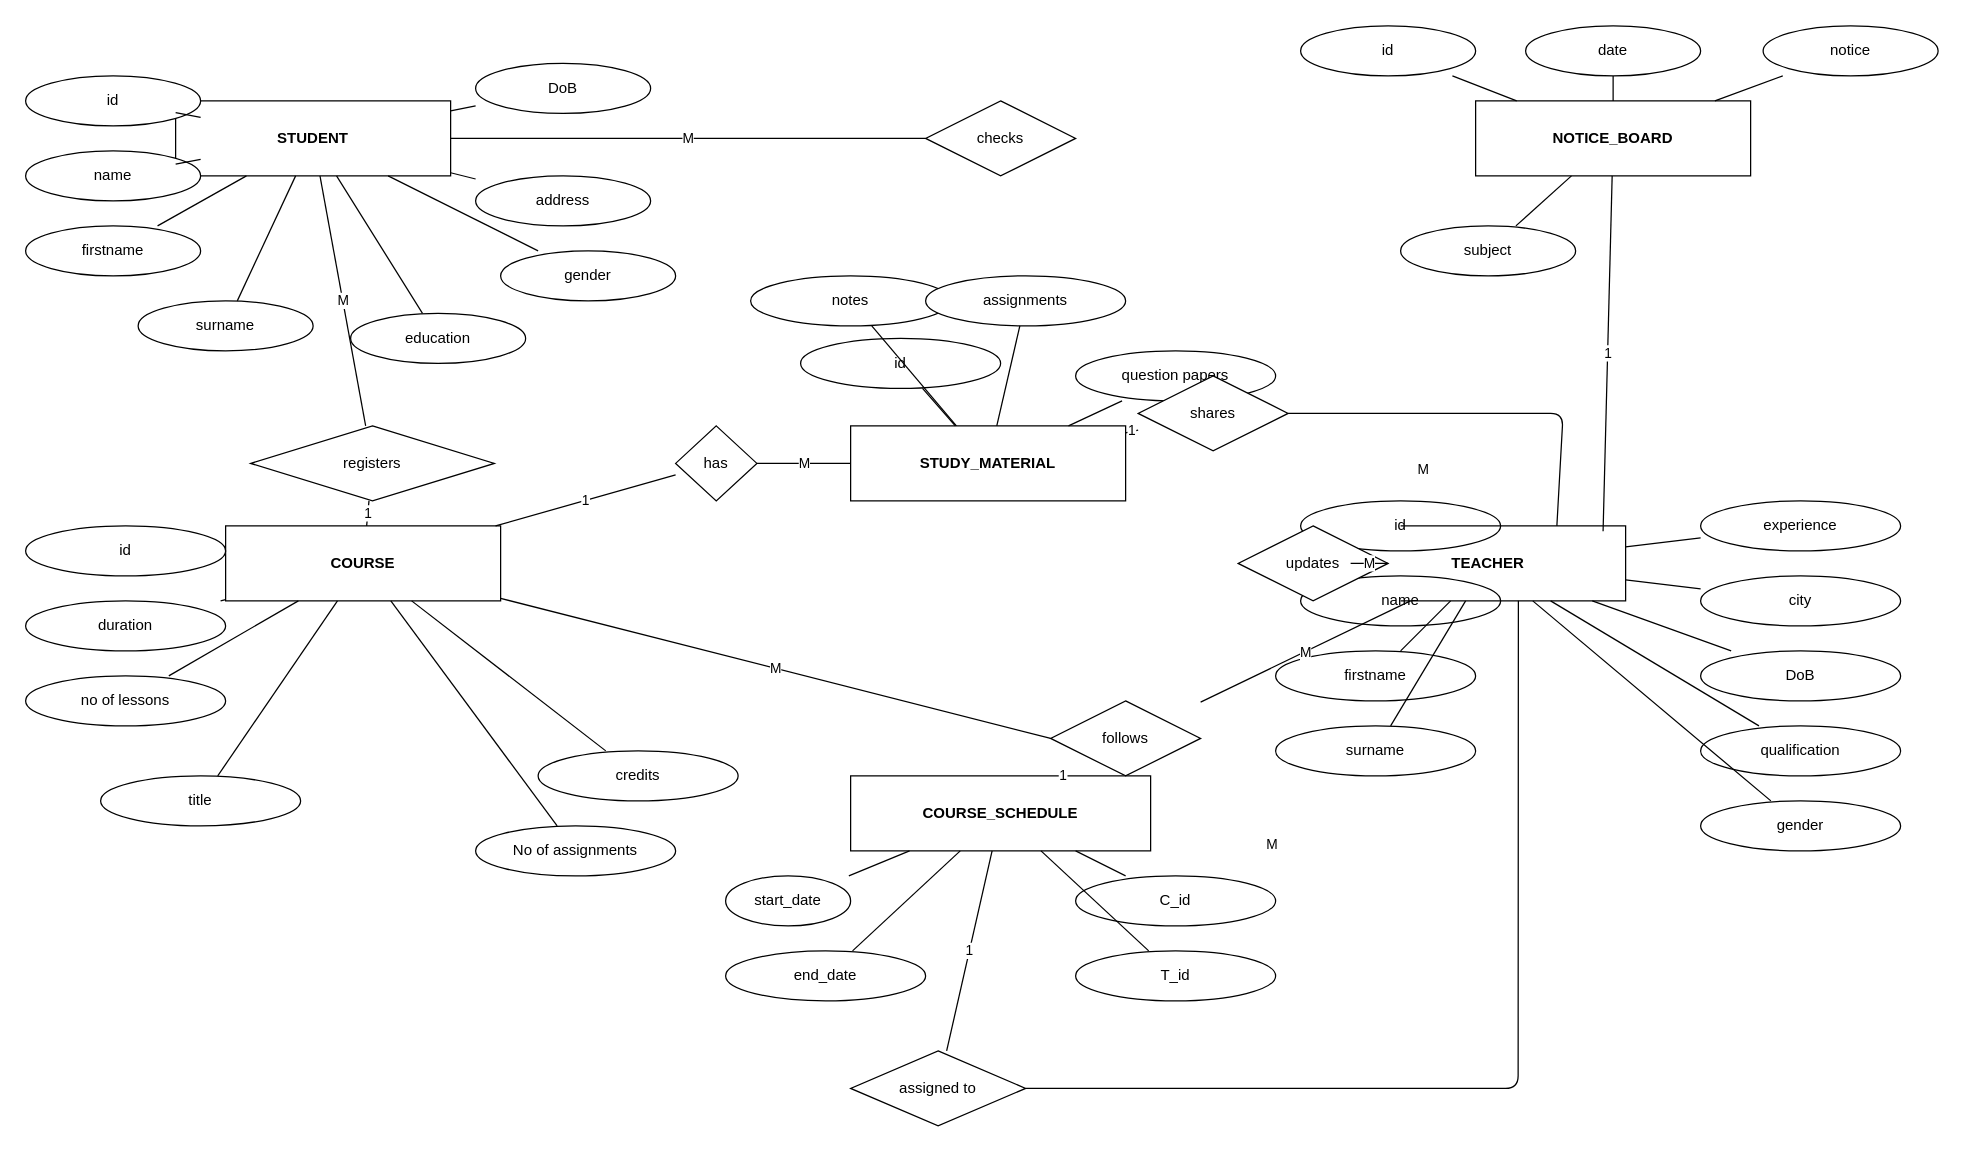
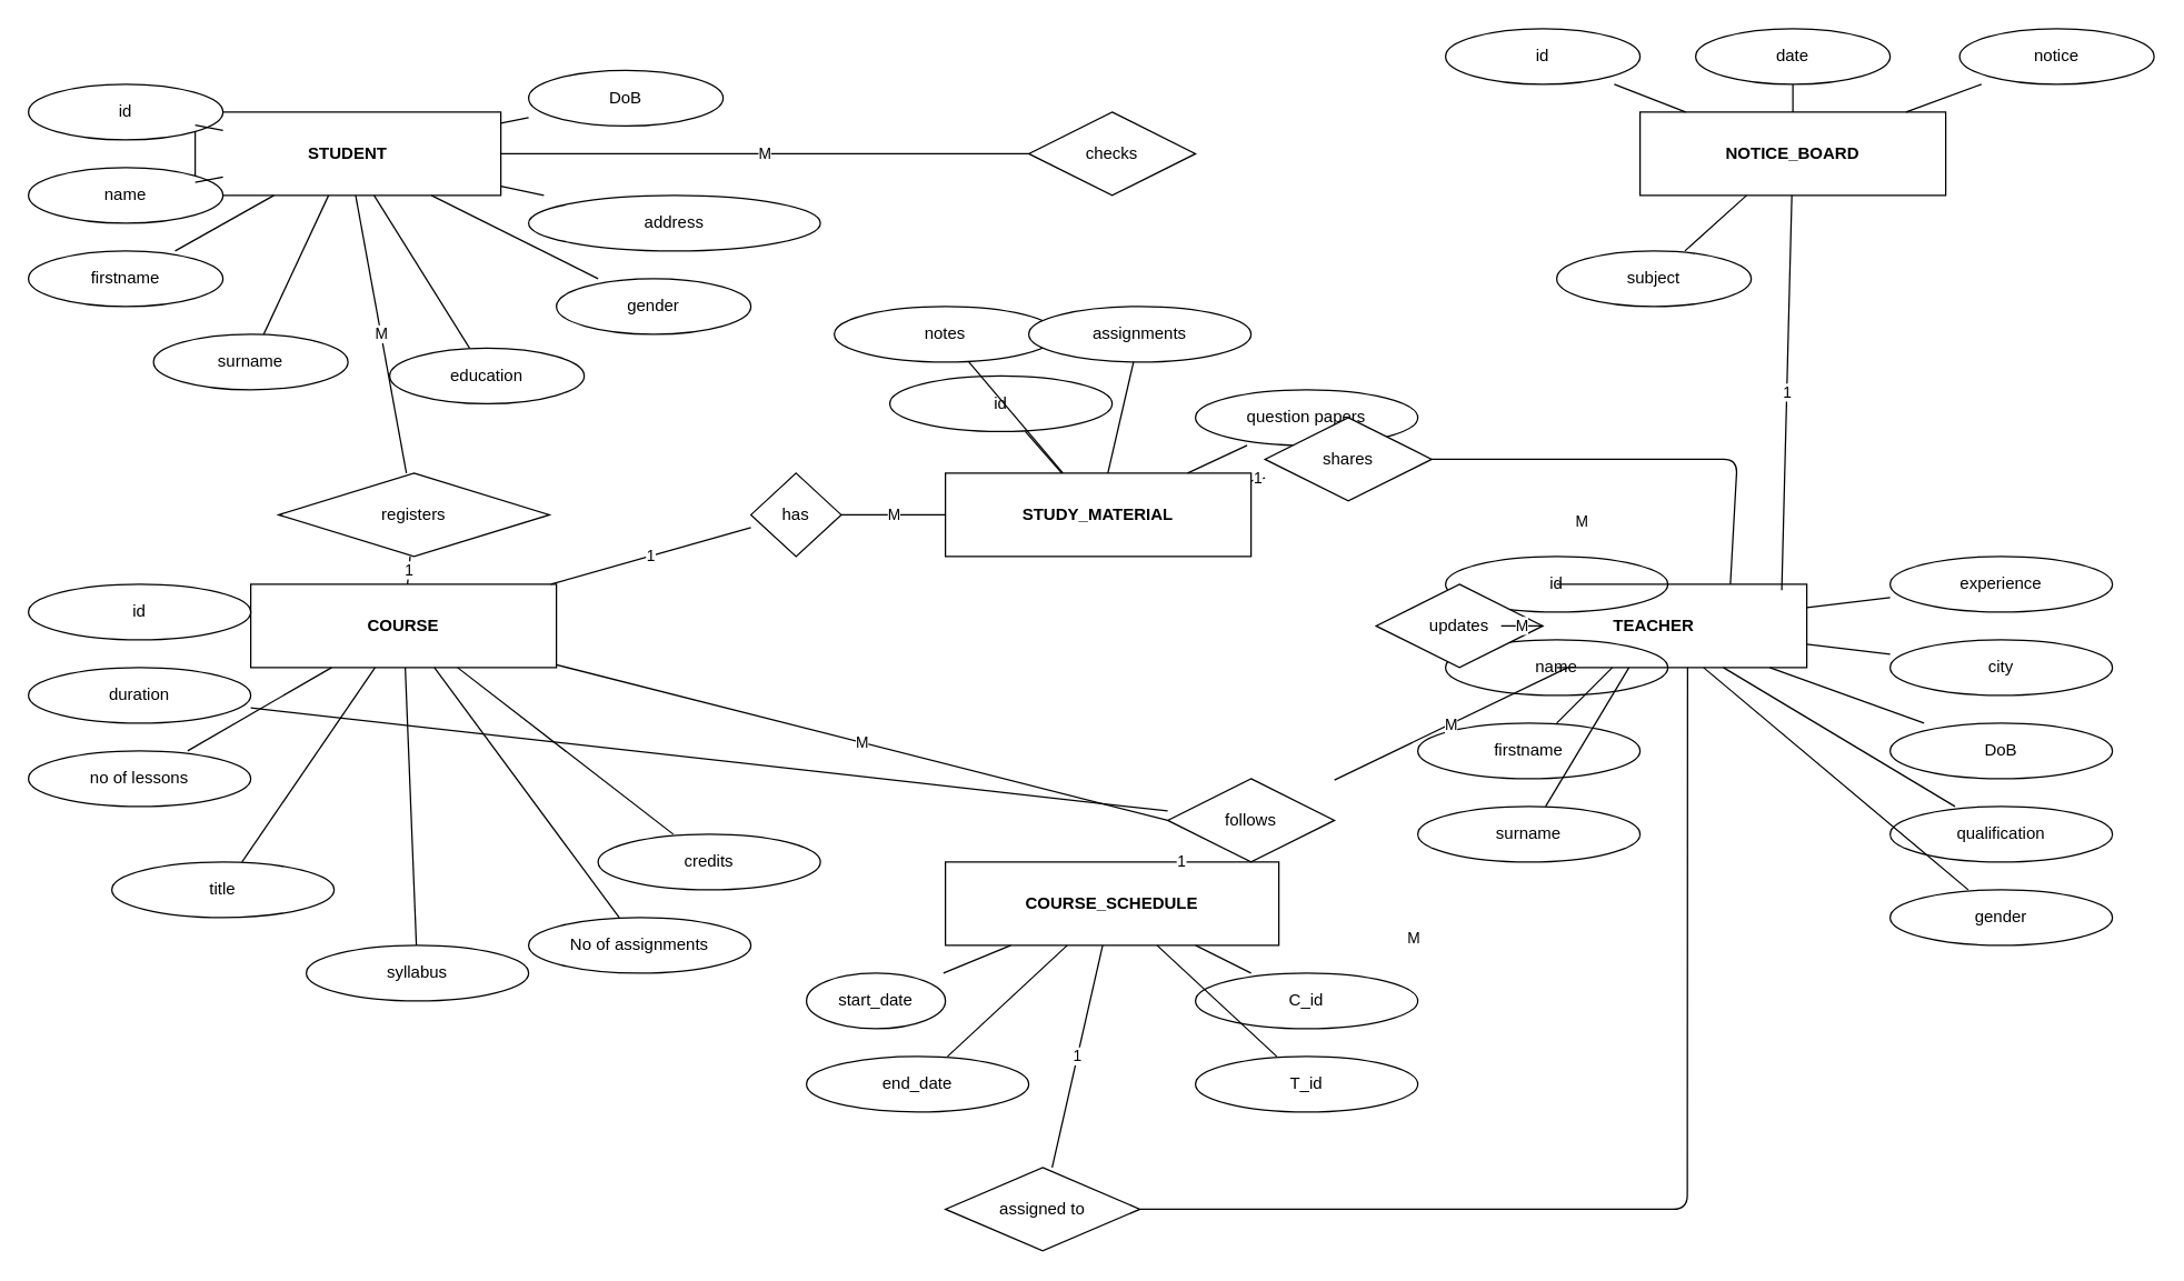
  <mxCell id="0" />
  <mxCell id="1" parent="0" />
  <mxCell id="2" value="STUDENT" style="shape=rectangle;whiteSpace=wrap;html=1;rounded=0;fontStyle=1;" parent="1" vertex="1"><mxGeometry x="140" y="80" width="220" height="60" as="geometry" /></mxCell>
  <mxCell id="3" value="COURSE" style="shape=rectangle;whiteSpace=wrap;html=1;rounded=0;fontStyle=1;" parent="1" vertex="1"><mxGeometry x="180" y="420" width="220" height="60" as="geometry" /></mxCell>
  <mxCell id="4" value="TEACHER" style="shape=rectangle;whiteSpace=wrap;html=1;rounded=0;fontStyle=1;" parent="1" vertex="1"><mxGeometry x="1080" y="420" width="220" height="60" as="geometry" /></mxCell>
  <mxCell id="5" value="NOTICE_BOARD" style="shape=rectangle;whiteSpace=wrap;html=1;rounded=0;fontStyle=1;" parent="1" vertex="1"><mxGeometry x="1180" y="80" width="220" height="60" as="geometry" /></mxCell>
  <mxCell id="6" value="STUDY_MATERIAL" style="shape=rectangle;whiteSpace=wrap;html=1;rounded=0;fontStyle=1;" parent="1" vertex="1"><mxGeometry x="680" y="340" width="220" height="60" as="geometry" /></mxCell>
  <mxCell id="7" value="COURSE_SCHEDULE" style="shape=rectangle;whiteSpace=wrap;html=1;rounded=0;fontStyle=1;" parent="1" vertex="1"><mxGeometry x="680" y="620" width="240" height="60" as="geometry" /></mxCell>
  <mxCell id="8" value="id" style="shape=ellipse;whiteSpace=wrap;html=1;" parent="1" vertex="1"><mxGeometry x="20" y="60" width="140" height="40" as="geometry" /></mxCell>
  <mxCell id="9" value="" style="endArrow=none;html=1;" parent="1" source="8" target="2" edge="1"><mxGeometry as="geometry" /></mxCell>
  <mxCell id="10" value="name" style="shape=ellipse;whiteSpace=wrap;html=1;" parent="1" vertex="1"><mxGeometry x="20" y="120" width="140" height="40" as="geometry" /></mxCell>
  <mxCell id="11" value="" style="endArrow=none;html=1;" parent="1" source="10" target="2" edge="1"><mxGeometry as="geometry" /></mxCell>
  <mxCell id="12" value="firstname" style="shape=ellipse;whiteSpace=wrap;html=1;" parent="1" vertex="1"><mxGeometry x="20" y="180" width="140" height="40" as="geometry" /></mxCell>
  <mxCell id="13" value="" style="endArrow=none;html=1;" parent="1" source="12" target="2" edge="1"><mxGeometry as="geometry" /></mxCell>
  <mxCell id="14" value="surname" style="shape=ellipse;whiteSpace=wrap;html=1;" parent="1" vertex="1"><mxGeometry x="110" y="240" width="140" height="40" as="geometry" /></mxCell>
  <mxCell id="15" value="" style="endArrow=none;html=1;" parent="1" source="14" target="2" edge="1"><mxGeometry as="geometry" /></mxCell>
  <mxCell id="16" value="education" style="shape=ellipse;whiteSpace=wrap;html=1;" parent="1" vertex="1"><mxGeometry x="280" y="250" width="140" height="40" as="geometry" /></mxCell>
  <mxCell id="17" value="" style="endArrow=none;html=1;" parent="1" source="16" target="2" edge="1"><mxGeometry as="geometry" /></mxCell>
- <mxCell id="18" value="address" style="shape=ellipse;whiteSpace=wrap;html=1;" parent="1" vertex="1"><mxGeometry x="380" y="140" width="140" height="40" as="geometry" /></mxCell>
+ <mxCell id="18" value="address" style="shape=ellipse;whiteSpace=wrap;html=1;" parent="1" vertex="1"><mxGeometry x="380" y="140" width="210" height="40" as="geometry" /></mxCell>
  <mxCell id="19" value="" style="endArrow=none;html=1;" parent="1" source="18" target="2" edge="1"><mxGeometry as="geometry" /></mxCell>
  <mxCell id="20" value="DoB" style="shape=ellipse;whiteSpace=wrap;html=1;" parent="1" vertex="1"><mxGeometry x="380" y="50" width="140" height="40" as="geometry" /></mxCell>
  <mxCell id="21" value="" style="endArrow=none;html=1;" parent="1" source="20" target="2" edge="1"><mxGeometry as="geometry" /></mxCell>
  <mxCell id="22" value="gender" style="shape=ellipse;whiteSpace=wrap;html=1;" parent="1" vertex="1"><mxGeometry x="400" y="200" width="140" height="40" as="geometry" /></mxCell>
  <mxCell id="23" value="" style="endArrow=none;html=1;" parent="1" source="22" target="2" edge="1"><mxGeometry as="geometry" /></mxCell>
  <mxCell id="24" value="id" style="shape=ellipse;whiteSpace=wrap;html=1;" parent="1" vertex="1"><mxGeometry x="20" y="420" width="160" height="40" as="geometry" /></mxCell>
  <mxCell id="25" value="" style="endArrow=none;html=1;" parent="1" source="24" target="3" edge="1"><mxGeometry as="geometry" /></mxCell>
  <mxCell id="26" value="title" style="shape=ellipse;whiteSpace=wrap;html=1;" parent="1" vertex="1"><mxGeometry x="80" y="620" width="160" height="40" as="geometry" /></mxCell>
  <mxCell id="27" value="" style="endArrow=none;html=1;" parent="1" source="26" target="3" edge="1"><mxGeometry as="geometry" /></mxCell>
  <mxCell id="28" value="duration" style="shape=ellipse;whiteSpace=wrap;html=1;" parent="1" vertex="1"><mxGeometry x="20" y="480" width="160" height="40" as="geometry" /></mxCell>
- <mxCell id="29" value="" style="endArrow=none;html=1;" parent="1" source="28" target="3" edge="1"><mxGeometry as="geometry" /></mxCell>
+ <mxCell id="29" value="" style="endArrow=none;html=1;" parent="1" source="28" target="85" edge="1"><mxGeometry as="geometry" /></mxCell>
  <mxCell id="30" value="no of lessons" style="shape=ellipse;whiteSpace=wrap;html=1;" parent="1" vertex="1"><mxGeometry x="20" y="540" width="160" height="40" as="geometry" /></mxCell>
  <mxCell id="31" value="" style="endArrow=none;html=1;" parent="1" source="30" target="3" edge="1"><mxGeometry as="geometry" /></mxCell>
+ <mxCell id="32" value="syllabus" style="shape=ellipse;whiteSpace=wrap;html=1;" parent="1" vertex="1"><mxGeometry x="220" y="680" width="160" height="40" as="geometry" /></mxCell>
+ <mxCell id="33" value="" style="endArrow=none;html=1;" parent="1" source="32" target="3" edge="1"><mxGeometry as="geometry" /></mxCell>
  <mxCell id="34" value="No of assignments" style="shape=ellipse;whiteSpace=wrap;html=1;" parent="1" vertex="1"><mxGeometry x="380" y="660" width="160" height="40" as="geometry" /></mxCell>
  <mxCell id="35" value="" style="endArrow=none;html=1;" parent="1" source="34" target="3" edge="1"><mxGeometry as="geometry" /></mxCell>
  <mxCell id="36" value="credits" style="shape=ellipse;whiteSpace=wrap;html=1;" parent="1" vertex="1"><mxGeometry x="430" y="600" width="160" height="40" as="geometry" /></mxCell>
  <mxCell id="37" value="" style="endArrow=none;html=1;" parent="1" source="36" target="3" edge="1"><mxGeometry as="geometry" /></mxCell>
  <mxCell id="38" value="id" style="shape=ellipse;whiteSpace=wrap;html=1;" parent="1" vertex="1"><mxGeometry x="1040" y="400" width="160" height="40" as="geometry" /></mxCell>
  <mxCell id="39" value="" style="endArrow=none;html=1;" parent="1" source="38" target="4" edge="1"><mxGeometry as="geometry" /></mxCell>
  <mxCell id="40" value="name" style="shape=ellipse;whiteSpace=wrap;html=1;" parent="1" vertex="1"><mxGeometry x="1040" y="460" width="160" height="40" as="geometry" /></mxCell>
  <mxCell id="41" value="" style="endArrow=none;html=1;" parent="1" source="40" target="4" edge="1"><mxGeometry as="geometry" /></mxCell>
  <mxCell id="42" value="firstname" style="shape=ellipse;whiteSpace=wrap;html=1;" parent="1" vertex="1"><mxGeometry x="1020" y="520" width="160" height="40" as="geometry" /></mxCell>
  <mxCell id="43" value="" style="endArrow=none;html=1;" parent="1" source="42" target="4" edge="1"><mxGeometry as="geometry" /></mxCell>
  <mxCell id="44" value="surname" style="shape=ellipse;whiteSpace=wrap;html=1;" parent="1" vertex="1"><mxGeometry x="1020" y="580" width="160" height="40" as="geometry" /></mxCell>
  <mxCell id="45" value="" style="endArrow=none;html=1;" parent="1" source="44" target="4" edge="1"><mxGeometry as="geometry" /></mxCell>
  <mxCell id="46" value="city" style="shape=ellipse;whiteSpace=wrap;html=1;" parent="1" vertex="1"><mxGeometry x="1360" y="460" width="160" height="40" as="geometry" /></mxCell>
  <mxCell id="47" value="" style="endArrow=none;html=1;" parent="1" source="46" target="4" edge="1"><mxGeometry as="geometry" /></mxCell>
  <mxCell id="48" value="DoB" style="shape=ellipse;whiteSpace=wrap;html=1;" parent="1" vertex="1"><mxGeometry x="1360" y="520" width="160" height="40" as="geometry" /></mxCell>
  <mxCell id="49" value="" style="endArrow=none;html=1;" parent="1" source="48" target="4" edge="1"><mxGeometry as="geometry" /></mxCell>
  <mxCell id="50" value="qualification" style="shape=ellipse;whiteSpace=wrap;html=1;" parent="1" vertex="1"><mxGeometry x="1360" y="580" width="160" height="40" as="geometry" /></mxCell>
  <mxCell id="51" value="" style="endArrow=none;html=1;" parent="1" source="50" target="4" edge="1"><mxGeometry as="geometry" /></mxCell>
  <mxCell id="52" value="gender" style="shape=ellipse;whiteSpace=wrap;html=1;" parent="1" vertex="1"><mxGeometry x="1360" y="640" width="160" height="40" as="geometry" /></mxCell>
  <mxCell id="53" value="" style="endArrow=none;html=1;" parent="1" source="52" target="4" edge="1"><mxGeometry as="geometry" /></mxCell>
  <mxCell id="54" value="experience" style="shape=ellipse;whiteSpace=wrap;html=1;" parent="1" vertex="1"><mxGeometry x="1360" y="400" width="160" height="40" as="geometry" /></mxCell>
  <mxCell id="55" value="" style="endArrow=none;html=1;" parent="1" source="54" target="4" edge="1"><mxGeometry as="geometry" /></mxCell>
  <mxCell id="56" value="id" style="shape=ellipse;whiteSpace=wrap;html=1;" parent="1" vertex="1"><mxGeometry x="640" y="270" width="160" height="40" as="geometry" /></mxCell>
  <mxCell id="57" value="" style="endArrow=none;html=1;" parent="1" source="56" target="6" edge="1"><mxGeometry as="geometry" /></mxCell>
  <mxCell id="58" value="notes" style="shape=ellipse;whiteSpace=wrap;html=1;" parent="1" vertex="1"><mxGeometry x="600" y="220" width="160" height="40" as="geometry" /></mxCell>
  <mxCell id="59" value="" style="endArrow=none;html=1;" parent="1" source="58" target="6" edge="1"><mxGeometry as="geometry" /></mxCell>
  <mxCell id="60" value="assignments" style="shape=ellipse;whiteSpace=wrap;html=1;" parent="1" vertex="1"><mxGeometry x="740" y="220" width="160" height="40" as="geometry" /></mxCell>
  <mxCell id="61" value="" style="endArrow=none;html=1;" parent="1" source="60" target="6" edge="1"><mxGeometry as="geometry" /></mxCell>
  <mxCell id="62" value="question papers" style="shape=ellipse;whiteSpace=wrap;html=1;" parent="1" vertex="1"><mxGeometry x="860" y="280" width="160" height="40" as="geometry" /></mxCell>
  <mxCell id="63" value="" style="endArrow=none;html=1;" parent="1" source="62" target="6" edge="1"><mxGeometry as="geometry" /></mxCell>
  <mxCell id="64" value="start_date" style="shape=ellipse;whiteSpace=wrap;html=1;" parent="1" vertex="1"><mxGeometry x="580" y="700" width="100" height="40" as="geometry" /></mxCell>
  <mxCell id="65" value="" style="endArrow=none;html=1;" parent="1" source="64" target="7" edge="1"><mxGeometry as="geometry" /></mxCell>
  <mxCell id="66" value="end_date" style="shape=ellipse;whiteSpace=wrap;html=1;" parent="1" vertex="1"><mxGeometry x="580" y="760" width="160" height="40" as="geometry" /></mxCell>
  <mxCell id="67" value="" style="endArrow=none;html=1;" parent="1" source="66" target="7" edge="1"><mxGeometry as="geometry" /></mxCell>
  <mxCell id="68" value="C_id" style="shape=ellipse;whiteSpace=wrap;html=1;" parent="1" vertex="1"><mxGeometry x="860" y="700" width="160" height="40" as="geometry" /></mxCell>
  <mxCell id="69" value="" style="endArrow=none;html=1;" parent="1" source="68" target="7" edge="1"><mxGeometry as="geometry" /></mxCell>
  <mxCell id="70" value="T_id" style="shape=ellipse;whiteSpace=wrap;html=1;" parent="1" vertex="1"><mxGeometry x="860" y="760" width="160" height="40" as="geometry" /></mxCell>
  <mxCell id="71" value="" style="endArrow=none;html=1;" parent="1" source="70" target="7" edge="1"><mxGeometry as="geometry" /></mxCell>
  <mxCell id="72" value="id" style="shape=ellipse;whiteSpace=wrap;html=1;" parent="1" vertex="1"><mxGeometry x="1040" y="20" width="140" height="40" as="geometry" /></mxCell>
  <mxCell id="73" value="" style="endArrow=none;html=1;" parent="1" source="72" target="5" edge="1"><mxGeometry as="geometry" /></mxCell>
  <mxCell id="74" value="notice" style="shape=ellipse;whiteSpace=wrap;html=1;" parent="1" vertex="1"><mxGeometry x="1410" y="20" width="140" height="40" as="geometry" /></mxCell>
  <mxCell id="75" value="" style="endArrow=none;html=1;" parent="1" source="74" target="5" edge="1"><mxGeometry as="geometry" /></mxCell>
  <mxCell id="76" value="subject" style="shape=ellipse;whiteSpace=wrap;html=1;" parent="1" vertex="1"><mxGeometry x="1120" y="180" width="140" height="40" as="geometry" /></mxCell>
  <mxCell id="77" value="" style="endArrow=none;html=1;" parent="1" source="76" target="5" edge="1"><mxGeometry as="geometry" /></mxCell>
  <mxCell id="78" value="date" style="shape=ellipse;whiteSpace=wrap;html=1;" parent="1" vertex="1"><mxGeometry x="1220" y="20" width="140" height="40" as="geometry" /></mxCell>
  <mxCell id="79" value="" style="endArrow=none;html=1;" parent="1" source="78" target="5" edge="1"><mxGeometry as="geometry" /></mxCell>
  <mxCell id="80" value="registers" style="shape=rhombus;whiteSpace=wrap;html=1;" parent="1" vertex="1"><mxGeometry x="200" y="340" width="195" height="60" as="geometry" /></mxCell>
  <mxCell id="81" value="has" style="shape=rhombus;whiteSpace=wrap;html=1;" parent="1" vertex="1"><mxGeometry x="540" y="340" width="65" height="60" as="geometry" /></mxCell>
  <mxCell id="82" value="checks" style="shape=rhombus;whiteSpace=wrap;html=1;" parent="1" vertex="1"><mxGeometry x="740" y="80" width="120" height="60" as="geometry" /></mxCell>
  <mxCell id="83" value="updates" style="shape=rhombus;whiteSpace=wrap;html=1;" parent="1" vertex="1"><mxGeometry x="990" y="420" width="120" height="60" as="geometry" /></mxCell>
  <mxCell id="84" value="shares" style="shape=rhombus;whiteSpace=wrap;html=1;" parent="1" vertex="1"><mxGeometry x="910" y="300" width="120" height="60" as="geometry" /></mxCell>
  <mxCell id="85" value="follows" style="shape=rhombus;whiteSpace=wrap;html=1;" parent="1" vertex="1"><mxGeometry x="840" y="560" width="120" height="60" as="geometry" /></mxCell>
  <mxCell id="86" value="assigned to" style="shape=rhombus;whiteSpace=wrap;html=1;" parent="1" vertex="1"><mxGeometry x="680" y="840" width="140" height="60" as="geometry" /></mxCell>
  <mxCell id="87" value="M" style="endArrow=none;html=1;" parent="1" source="2" target="80" edge="1"><mxGeometry as="geometry" /></mxCell>
  <mxCell id="88" value="1" style="endArrow=none;html=1;" parent="1" source="80" target="3" edge="1"><mxGeometry as="geometry" /></mxCell>
  <mxCell id="89" value="1" style="endArrow=none;html=1;" parent="1" source="3" target="81" edge="1"><mxGeometry as="geometry" /></mxCell>
  <mxCell id="90" value="M" style="endArrow=none;html=1;" parent="1" source="81" target="6" edge="1"><mxGeometry as="geometry" /></mxCell>
  <mxCell id="91" value="M" style="endArrow=none;html=1;" parent="1" source="2" target="82" edge="1"><mxGeometry as="geometry" /></mxCell>
  <mxCell id="92" value="M" style="endArrow=none;html=1;" parent="1" source="4" target="83" edge="1"><mxGeometry as="geometry" /></mxCell>
  <mxCell id="93" value="1" style="endArrow=none;html=1;exitX=0.918;exitY=0.073;exitDx=0;exitDy=0;exitPerimeter=0;" parent="1" source="4" target="5" edge="1"><mxGeometry as="geometry" /></mxCell>
  <mxCell id="94" value="M" style="endArrow=none;html=1;entryX=1;entryY=0.5;entryDx=0;entryDy=0;exitX=0.75;exitY=0;exitDx=0;exitDy=0;" parent="1" source="4" target="84" edge="1"><mxGeometry as="geometry"><Array as="points"><mxPoint x="1250" y="330" /></Array></mxGeometry></mxCell>
  <mxCell id="95" value="1" style="endArrow=none;html=1;" parent="1" source="84" target="6" edge="1"><mxGeometry as="geometry" /></mxCell>
  <mxCell id="96" value="1" style="endArrow=none;html=1;" parent="1" source="7" target="85" edge="1"><mxGeometry as="geometry" /></mxCell>
  <mxCell id="97" value="" style="endArrow=none;html=1;" parent="1" target="3" edge="1"><mxGeometry as="geometry" /></mxCell>
  <mxCell id="98" value="M" style="endArrow=none;html=1;exitX=0;exitY=0.5;exitDx=0;exitDy=0;" parent="1" source="85" target="3" edge="1"><mxGeometry as="geometry" /></mxCell>
  <mxCell id="99" value="M" style="endArrow=none;html=1;" parent="1" source="85" target="4" edge="1"><mxGeometry as="geometry" /></mxCell>
  <mxCell id="100" value="1" style="endArrow=none;html=1;" parent="1" source="7" target="86" edge="1"><mxGeometry as="geometry" /></mxCell>
  <mxCell id="101" value="M" style="endArrow=none;html=1;entryX=0.61;entryY=0.997;entryDx=0;entryDy=0;entryPerimeter=0;" parent="1" source="86" target="4" edge="1"><mxGeometry as="geometry"><Array as="points"><mxPoint x="1214" y="870" /></Array></mxGeometry></mxCell>
